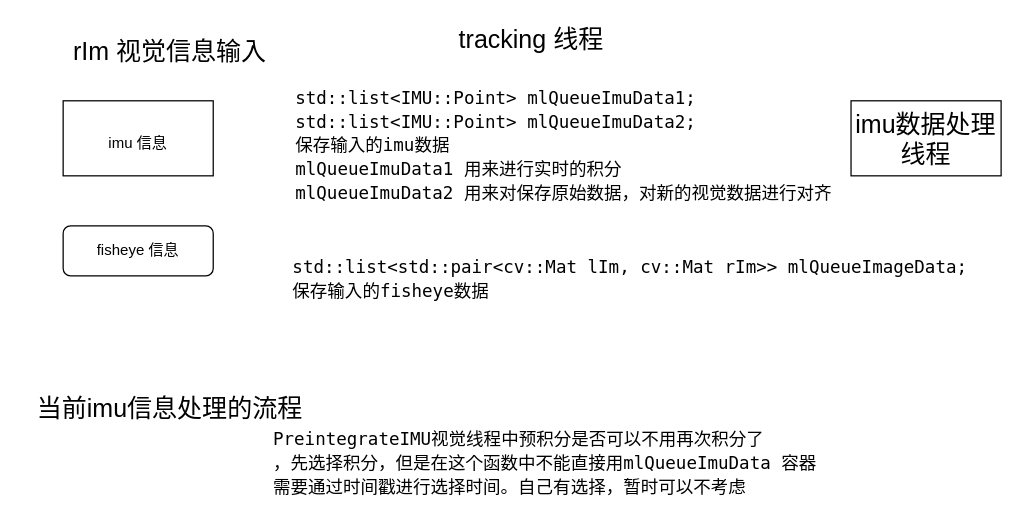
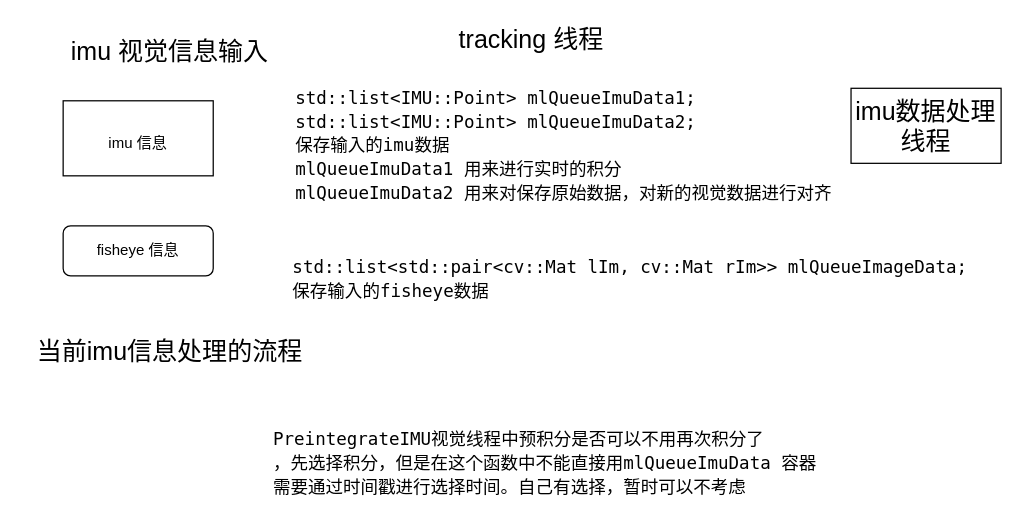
  <mxCell id="0" />
  <mxCell id="1" parent="0" />
- <mxCell id="2" value="&lt;span style=&quot;font-size: 20px&quot;&gt;&lt;font style=&quot;vertical-align: inherit&quot;&gt;&lt;font style=&quot;vertical-align: inherit&quot;&gt;rIm 视觉信息输入&lt;/font&gt;&lt;/font&gt;&lt;/span&gt;" style="text;html=1;align=center;verticalAlign=middle;resizable=0;points=[];autosize=1;strokeColor=none;fillColor=none;" parent="1" vertex="1"><mxGeometry x="50" y="30" width="170" height="20" as="geometry" /></mxCell>
+ <mxCell id="2" value="&lt;span style=&quot;font-size: 20px&quot;&gt;&lt;font style=&quot;vertical-align: inherit&quot;&gt;&lt;font style=&quot;vertical-align: inherit&quot;&gt;imu 视觉信息输入&lt;/font&gt;&lt;/font&gt;&lt;/span&gt;" style="text;html=1;align=center;verticalAlign=middle;resizable=0;points=[];autosize=1;strokeColor=none;fillColor=none;" parent="1" vertex="1"><mxGeometry x="50" y="30" width="170" height="20" as="geometry" /></mxCell>
  <mxCell id="3" value="&lt;font style=&quot;vertical-align: inherit&quot;&gt;&lt;font style=&quot;vertical-align: inherit&quot;&gt;&lt;font style=&quot;vertical-align: inherit&quot;&gt;&lt;font style=&quot;vertical-align: inherit ; font-size: 12px&quot;&gt;imu 信息&lt;/font&gt;&lt;/font&gt;&lt;/font&gt;&lt;/font&gt;" style="whiteSpace=wrap;html=1;fontSize=20;rounded=0;" parent="1" vertex="1"><mxGeometry x="50" y="80" width="120" height="60" as="geometry" /></mxCell>
  <mxCell id="4" value="fisheye 信息" style="rounded=1;whiteSpace=wrap;html=1;" vertex="1" parent="1"><mxGeometry x="50" y="180" width="120" height="40" as="geometry" /></mxCell>
  <mxCell id="5" value="&lt;font style=&quot;font-size: 20px&quot;&gt;tracking 线程&lt;/font&gt;" style="text;html=1;align=center;verticalAlign=middle;resizable=0;points=[];autosize=1;strokeColor=none;fillColor=none;fontSize=12;" vertex="1" parent="1"><mxGeometry x="359" y="20" width="130" height="20" as="geometry" /></mxCell>
  <mxCell id="6" value="&lt;div style=&quot;text-align: justify ; font-family: &amp;#34;droid sans mono&amp;#34; , &amp;#34;monospace&amp;#34; , monospace , &amp;#34;droid sans fallback&amp;#34; ; font-size: 14px ; line-height: 19px&quot;&gt;std::list&amp;lt;IMU::Point&amp;gt; mlQueueImuData1;&lt;/div&gt;&lt;div style=&quot;text-align: justify ; font-family: &amp;#34;droid sans mono&amp;#34; , &amp;#34;monospace&amp;#34; , monospace , &amp;#34;droid sans fallback&amp;#34; ; font-size: 14px ; line-height: 19px&quot;&gt;std::list&amp;lt;IMU::Point&amp;gt; mlQueueImuData2;&lt;br&gt;&lt;/div&gt;&lt;div style=&quot;text-align: justify ; font-family: &amp;#34;droid sans mono&amp;#34; , &amp;#34;monospace&amp;#34; , monospace , &amp;#34;droid sans fallback&amp;#34; ; font-size: 14px ; line-height: 19px&quot;&gt;保存输入的imu数据&lt;/div&gt;&lt;div style=&quot;text-align: justify ; font-family: &amp;#34;droid sans mono&amp;#34; , &amp;#34;monospace&amp;#34; , monospace , &amp;#34;droid sans fallback&amp;#34; ; font-size: 14px ; line-height: 19px&quot;&gt;mlQueueImuData1 用来进行实时的积分&lt;br&gt;&lt;/div&gt;&lt;div style=&quot;text-align: justify ; font-family: &amp;#34;droid sans mono&amp;#34; , &amp;#34;monospace&amp;#34; , monospace , &amp;#34;droid sans fallback&amp;#34; ; font-size: 14px ; line-height: 19px&quot;&gt;mlQueueImuData2 用来对保存原始数据，对新的视觉数据进行对齐&lt;br&gt;&lt;/div&gt;&lt;div style=&quot;text-align: justify ; font-family: &amp;#34;droid sans mono&amp;#34; , &amp;#34;monospace&amp;#34; , monospace , &amp;#34;droid sans fallback&amp;#34; ; font-size: 14px ; line-height: 19px&quot;&gt;&lt;br&gt;&lt;/div&gt;&lt;div style=&quot;text-align: justify ; font-family: &amp;#34;droid sans mono&amp;#34; , &amp;#34;monospace&amp;#34; , monospace , &amp;#34;droid sans fallback&amp;#34; ; font-size: 14px ; line-height: 19px&quot;&gt;&lt;br&gt;&lt;/div&gt;&lt;div style=&quot;text-align: justify ; font-family: &amp;#34;droid sans mono&amp;#34; , &amp;#34;monospace&amp;#34; , monospace , &amp;#34;droid sans fallback&amp;#34; ; font-size: 14px ; line-height: 19px&quot;&gt;&lt;br&gt;&lt;/div&gt;" style="text;html=1;align=center;verticalAlign=middle;resizable=0;points=[];autosize=1;strokeColor=none;fillColor=none;fontSize=20;" vertex="1" parent="1"><mxGeometry x="230" y="64" width="440" height="160" as="geometry" /></mxCell>
  <mxCell id="7" value="&lt;div style=&quot;text-align: justify ; font-family: &amp;#34;droid sans mono&amp;#34; , &amp;#34;monospace&amp;#34; , monospace , &amp;#34;droid sans fallback&amp;#34; ; font-size: 14px ; line-height: 19px&quot;&gt;std::list&amp;lt;std::pair&amp;lt;&lt;span style=&quot;font-family: &amp;#34;droid sans mono&amp;#34; , &amp;#34;monospace&amp;#34; , monospace , &amp;#34;droid sans fallback&amp;#34;&quot;&gt;cv&lt;/span&gt;&lt;span style=&quot;font-family: &amp;#34;droid sans mono&amp;#34; , &amp;#34;monospace&amp;#34; , monospace , &amp;#34;droid sans fallback&amp;#34;&quot;&gt;::Mat lIm,&amp;nbsp;&lt;/span&gt;&lt;span style=&quot;font-family: &amp;#34;droid sans mono&amp;#34; , &amp;#34;monospace&amp;#34; , monospace , &amp;#34;droid sans fallback&amp;#34; ; text-align: center&quot;&gt;cv&lt;/span&gt;&lt;span style=&quot;font-family: &amp;#34;droid sans mono&amp;#34; , &amp;#34;monospace&amp;#34; , monospace , &amp;#34;droid sans fallback&amp;#34; ; text-align: center&quot;&gt;::Mat rIm&amp;gt;&lt;/span&gt;&amp;gt; mlQueueImageData;&lt;/div&gt;&lt;div style=&quot;text-align: justify ; font-family: &amp;#34;droid sans mono&amp;#34; , &amp;#34;monospace&amp;#34; , monospace , &amp;#34;droid sans fallback&amp;#34; ; font-size: 14px ; line-height: 19px&quot;&gt;保存输入的fisheye数据&lt;/div&gt;" style="text;html=1;align=center;verticalAlign=middle;resizable=0;points=[];autosize=1;strokeColor=none;fillColor=none;fontSize=20;fontColor=#000000;" vertex="1" parent="1"><mxGeometry x="228" y="202" width="550" height="40" as="geometry" /></mxCell>
- <mxCell id="8" value="当前imu信息处理的流程" style="text;html=1;align=center;verticalAlign=middle;resizable=0;points=[];autosize=1;strokeColor=none;fillColor=none;fontSize=20;fontColor=#000000;" vertex="1" parent="1"><mxGeometry x="20" y="310" width="230" height="30" as="geometry" /></mxCell>
+ <mxCell id="8" value="当前imu信息处理的流程" style="text;html=1;align=center;verticalAlign=middle;resizable=0;points=[];autosize=1;strokeColor=none;fillColor=none;fontSize=20;fontColor=#000000;" vertex="1" parent="1"><mxGeometry x="20" y="265" width="230" height="30" as="geometry" /></mxCell>
  <mxCell id="9" value="&lt;div style=&quot;text-align: justify ; font-family: &amp;#34;droid sans mono&amp;#34; , &amp;#34;monospace&amp;#34; , monospace , &amp;#34;droid sans fallback&amp;#34; ; font-size: 14px ; line-height: 19px&quot;&gt;PreintegrateIMU视觉线程中预积分是否可以不用再次积分了&lt;/div&gt;&lt;div style=&quot;text-align: justify ; font-family: &amp;#34;droid sans mono&amp;#34; , &amp;#34;monospace&amp;#34; , monospace , &amp;#34;droid sans fallback&amp;#34; ; font-size: 14px ; line-height: 19px&quot;&gt;，先选择积分，但是在这个函数中不能直接用&lt;span style=&quot;font-family: &amp;#34;droid sans mono&amp;#34; , &amp;#34;monospace&amp;#34; , monospace , &amp;#34;droid sans fallback&amp;#34; ; text-align: center&quot;&gt;mlQueueImuData 容器&lt;/span&gt;&lt;/div&gt;&lt;div style=&quot;text-align: justify ; font-family: &amp;#34;droid sans mono&amp;#34; , &amp;#34;monospace&amp;#34; , monospace , &amp;#34;droid sans fallback&amp;#34; ; font-size: 14px ; line-height: 19px&quot;&gt;&lt;span style=&quot;font-family: &amp;#34;droid sans mono&amp;#34; , &amp;#34;monospace&amp;#34; , monospace , &amp;#34;droid sans fallback&amp;#34; ; text-align: center&quot;&gt;需要通过时间戳进行选择时间。自己有选择，暂时可以不考虑&lt;/span&gt;&lt;/div&gt;" style="text;html=1;align=center;verticalAlign=middle;resizable=0;points=[];autosize=1;strokeColor=none;fillColor=none;fontSize=20;fontColor=#000000;" vertex="1" parent="1"><mxGeometry x="210" y="340" width="450" height="60" as="geometry" /></mxCell>
- <mxCell id="10" value="imu数据处理线程" style="whiteSpace=wrap;html=1;labelBackgroundColor=none;fontSize=20;fontColor=#000000;" vertex="1" parent="1"><mxGeometry x="680" y="80" width="120" height="60" as="geometry" /></mxCell>
+ <mxCell id="10" value="imu数据处理线程" style="whiteSpace=wrap;html=1;labelBackgroundColor=none;fontSize=20;fontColor=#000000;" vertex="1" parent="1"><mxGeometry x="680" y="70" width="120" height="60" as="geometry" /></mxCell>
